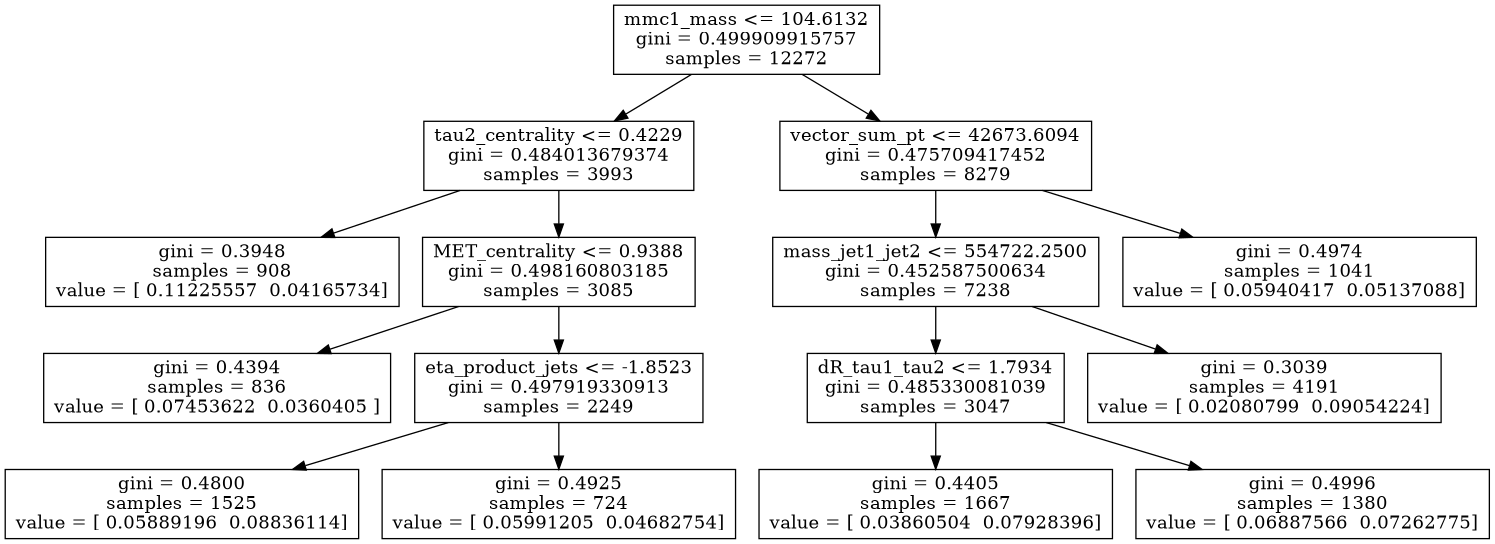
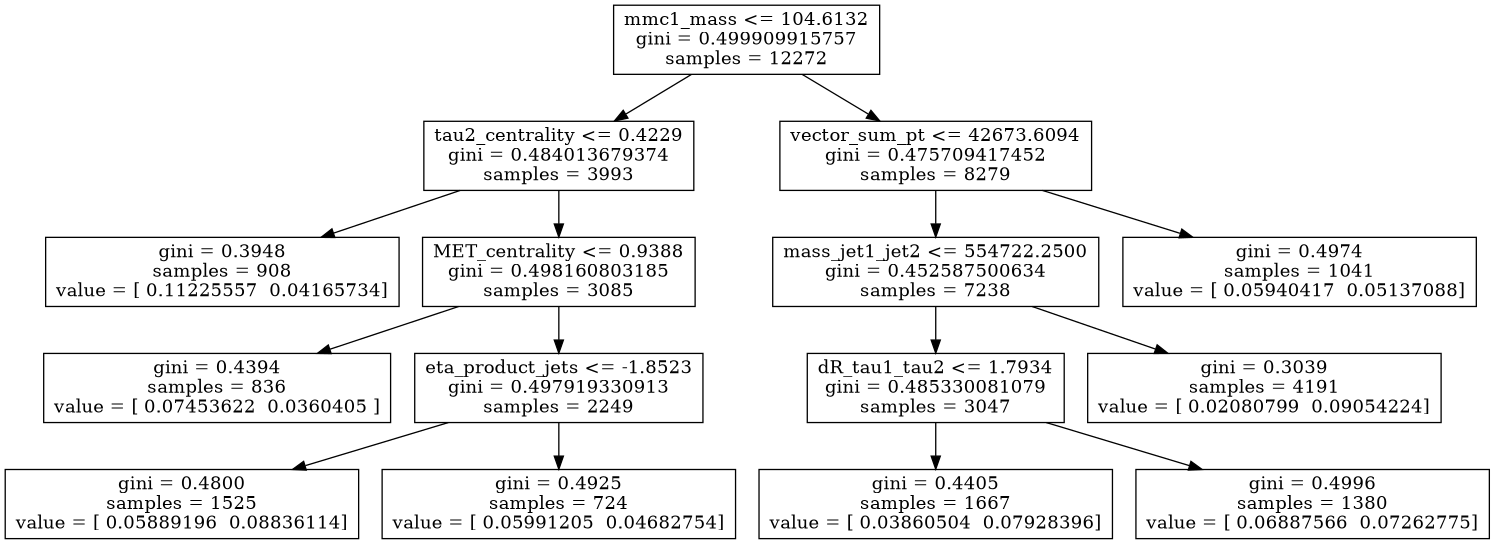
  digraph {
    node [shape=box]
    n1 [label="mmc1_mass <= 104.6132\ngini = 0.499909915757\nsamples = 12272"]
    n2 [label="tau2_centrality <= 0.4229\ngini = 0.484013679374\nsamples = 3993"]
    n3 [label="vector_sum_pt <= 42673.6094\ngini = 0.475709417452\nsamples = 8279"]
    n4 [label="gini = 0.3948\nsamples = 908\nvalue = [ 0.11225557  0.04165734]"]
    n5 [label="MET_centrality <= 0.9388\ngini = 0.498160803185\nsamples = 3085"]
    n6 [label="gini = 0.4394\nsamples = 836\nvalue = [ 0.07453622  0.0360405 ]"]
    n7 [label="eta_product_jets <= -1.8523\ngini = 0.497919330913\nsamples = 2249"]
    n8 [label="gini = 0.4800\nsamples = 1525\nvalue = [ 0.05889196  0.08836114]"]
    n9 [label="gini = 0.4925\nsamples = 724\nvalue = [ 0.05991205  0.04682754]"]
    n10 [label="mass_jet1_jet2 <= 554722.2500\ngini = 0.452587500634\nsamples = 7238"]
    n11 [label="gini = 0.4974\nsamples = 1041\nvalue = [ 0.05940417  0.05137088]"]
-   n12 [label="dR_tau1_tau2 <= 1.7934\ngini = 0.485330081039\nsamples = 3047"]
+   n12 [label="dR_tau1_tau2 <= 1.7934\ngini = 0.485330081079\nsamples = 3047"]
    n13 [label="gini = 0.3039\nsamples = 4191\nvalue = [ 0.02080799  0.09054224]"]
    n14 [label="gini = 0.4405\nsamples = 1667\nvalue = [ 0.03860504  0.07928396]"]
    n15 [label="gini = 0.4996\nsamples = 1380\nvalue = [ 0.06887566  0.07262775]"]
    n1 -> n2
    n1 -> n3
    n2 -> n4
    n2 -> n5
    n3 -> n10
    n3 -> n11
    n5 -> n6
    n5 -> n7
    n7 -> n8
    n7 -> n9
    n10 -> n12
    n10 -> n13
    n12 -> n14
    n12 -> n15
  }
